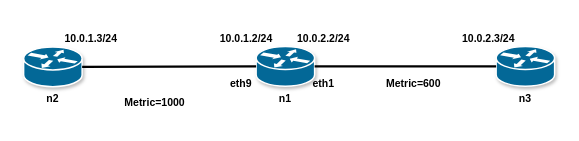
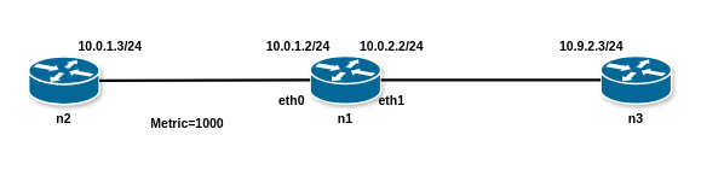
  <mxCell id="0" />
  <mxCell id="1" parent="0" />
  <mxCell id="2" value="" style="shape=mxgraph.cisco.routers.router;html=1;pointerEvents=1;dashed=0;fillColor=#036897;strokeColor=#ffffff;strokeWidth=2;verticalLabelPosition=bottom;verticalAlign=top;align=center;outlineConnect=0;shadow=1;" parent="1" vertex="1"><mxGeometry x="341" y="61.5" width="78" height="53" as="geometry" /></mxCell>
  <mxCell id="3" value="" style="shape=mxgraph.cisco.routers.router;html=1;pointerEvents=1;dashed=0;fillColor=#036897;strokeColor=#ffffff;strokeWidth=2;verticalLabelPosition=bottom;verticalAlign=top;align=center;outlineConnect=0;shadow=1;" parent="1" vertex="1"><mxGeometry x="31" y="62" width="78" height="53" as="geometry" /></mxCell>
  <mxCell id="4" value="" style="shape=mxgraph.cisco.routers.router;html=1;pointerEvents=1;dashed=0;fillColor=#036897;strokeColor=#ffffff;strokeWidth=2;verticalLabelPosition=bottom;verticalAlign=top;align=center;outlineConnect=0;shadow=1;" parent="1" vertex="1"><mxGeometry x="661" y="61.5" width="78" height="53" as="geometry" /></mxCell>
  <mxCell id="5" value="" style="endArrow=none;html=1;rounded=0;strokeWidth=3;exitX=0;exitY=0.5;exitDx=0;exitDy=0;exitPerimeter=0;entryX=1;entryY=0.5;entryDx=0;entryDy=0;entryPerimeter=0;" parent="1" source="2" target="3" edge="1"><mxGeometry width="50" height="50" relative="1" as="geometry"><mxPoint x="371" y="191" as="sourcePoint" /><mxPoint x="421" y="141" as="targetPoint" /></mxGeometry></mxCell>
  <mxCell id="6" value="" style="endArrow=none;html=1;rounded=0;strokeWidth=3;exitX=1;exitY=0.5;exitDx=0;exitDy=0;exitPerimeter=0;entryX=0;entryY=0.5;entryDx=0;entryDy=0;entryPerimeter=0;" parent="1" source="2" target="4" edge="1"><mxGeometry width="50" height="50" relative="1" as="geometry"><mxPoint x="299.64" y="78.8" as="sourcePoint" /><mxPoint x="470.36" y="18.2" as="targetPoint" /></mxGeometry></mxCell>
  <mxCell id="7" value="&lt;font style=&quot;font-size: 14px&quot;&gt;&lt;b&gt;10.0.1.2&lt;/b&gt;&lt;/font&gt;&lt;font style=&quot;font-size: 14px&quot;&gt;&lt;b&gt;/24&lt;/b&gt;&lt;/font&gt;" style="text;html=1;strokeColor=none;fillColor=none;align=center;verticalAlign=middle;whiteSpace=wrap;rounded=0;" parent="1" vertex="1"><mxGeometry x="278" y="20.5" width="100" height="60" as="geometry" /></mxCell>
  <mxCell id="8" value="&lt;font style=&quot;font-size: 14px&quot;&gt;&lt;b&gt;10.0.2.2/24&lt;/b&gt;&lt;/font&gt;" style="text;html=1;strokeColor=none;fillColor=none;align=center;verticalAlign=middle;whiteSpace=wrap;rounded=0;" parent="1" vertex="1"><mxGeometry x="381" y="21" width="100" height="60" as="geometry" /></mxCell>
- <mxCell id="9" value="&lt;font style=&quot;font-size: 14px&quot;&gt;&lt;b&gt;10.0.2.3&lt;/b&gt;&lt;/font&gt;&lt;font style=&quot;font-size: 14px&quot;&gt;&lt;b&gt;/24&lt;/b&gt;&lt;/font&gt;" style="text;html=1;strokeColor=none;fillColor=none;align=center;verticalAlign=middle;whiteSpace=wrap;rounded=0;" parent="1" vertex="1"><mxGeometry x="601" y="20.5" width="100" height="60" as="geometry" /></mxCell>
+ <mxCell id="9" value="&lt;font style=&quot;font-size: 14px&quot;&gt;&lt;b&gt;10.9.2.3&lt;/b&gt;&lt;/font&gt;&lt;font style=&quot;font-size: 14px&quot;&gt;&lt;b&gt;/24&lt;/b&gt;&lt;/font&gt;" style="text;html=1;strokeColor=none;fillColor=none;align=center;verticalAlign=middle;whiteSpace=wrap;rounded=0;" parent="1" vertex="1"><mxGeometry x="601" y="20.5" width="100" height="60" as="geometry" /></mxCell>
  <mxCell id="10" value="&lt;font style=&quot;font-size: 14px&quot;&gt;&lt;b&gt;10.0.1.3&lt;/b&gt;&lt;/font&gt;&lt;font style=&quot;font-size: 14px&quot;&gt;&lt;b&gt;/24&lt;/b&gt;&lt;/font&gt;" style="text;html=1;strokeColor=none;fillColor=none;align=center;verticalAlign=middle;whiteSpace=wrap;rounded=0;" parent="1" vertex="1"><mxGeometry x="71" y="21" width="100" height="60" as="geometry" /></mxCell>
  <mxCell id="11" value="&lt;font style=&quot;font-size: 14px&quot;&gt;&lt;b&gt;n2&lt;/b&gt;&lt;/font&gt;" style="text;html=1;strokeColor=none;fillColor=none;align=center;verticalAlign=middle;whiteSpace=wrap;rounded=0;" parent="1" vertex="1"><mxGeometry x="20" y="101" width="100" height="60" as="geometry" /></mxCell>
  <mxCell id="12" value="&lt;font style=&quot;font-size: 14px&quot;&gt;&lt;b&gt;n1&lt;/b&gt;&lt;/font&gt;" style="text;html=1;strokeColor=none;fillColor=none;align=center;verticalAlign=middle;whiteSpace=wrap;rounded=0;" parent="1" vertex="1"><mxGeometry x="330" y="100.5" width="100" height="60" as="geometry" /></mxCell>
  <mxCell id="13" value="&lt;font style=&quot;font-size: 14px&quot;&gt;&lt;b&gt;n3&lt;/b&gt;&lt;/font&gt;" style="text;html=1;strokeColor=none;fillColor=none;align=center;verticalAlign=middle;whiteSpace=wrap;rounded=0;" parent="1" vertex="1"><mxGeometry x="650" y="100.5" width="100" height="60" as="geometry" /></mxCell>
- <mxCell id="14" value="&lt;font style=&quot;font-size: 14px&quot;&gt;&lt;b&gt;Metric=600&lt;/b&gt;&lt;/font&gt;" style="text;html=1;strokeColor=none;fillColor=none;align=center;verticalAlign=middle;whiteSpace=wrap;rounded=0;" parent="1" vertex="1"><mxGeometry x="501" y="81" width="100" height="60" as="geometry" /></mxCell>
  <mxCell id="15" value="&lt;font style=&quot;font-size: 14px&quot;&gt;&lt;b&gt;Metric=1000&lt;/b&gt;&lt;/font&gt;" style="text;html=1;strokeColor=none;fillColor=none;align=center;verticalAlign=middle;whiteSpace=wrap;rounded=0;" parent="1" vertex="1"><mxGeometry x="156" y="106" width="100" height="60" as="geometry" /></mxCell>
- <mxCell id="16" value="&lt;font style=&quot;font-size: 14px&quot;&gt;&lt;b&gt;eth9&lt;/b&gt;&lt;/font&gt;" style="text;html=1;strokeColor=none;fillColor=none;align=center;verticalAlign=middle;whiteSpace=wrap;rounded=0;" parent="1" vertex="1"><mxGeometry x="271" y="81" width="100" height="60" as="geometry" /></mxCell>
+ <mxCell id="16" value="&lt;font style=&quot;font-size: 14px&quot;&gt;&lt;b&gt;eth0&lt;/b&gt;&lt;/font&gt;" style="text;html=1;strokeColor=none;fillColor=none;align=center;verticalAlign=middle;whiteSpace=wrap;rounded=0;" parent="1" vertex="1"><mxGeometry x="271" y="81" width="100" height="60" as="geometry" /></mxCell>
  <mxCell id="17" value="&lt;font style=&quot;font-size: 14px&quot;&gt;&lt;b&gt;eth1&lt;/b&gt;&lt;/font&gt;" style="text;html=1;strokeColor=none;fillColor=none;align=center;verticalAlign=middle;whiteSpace=wrap;rounded=0;" parent="1" vertex="1"><mxGeometry x="381" y="81" width="100" height="60" as="geometry" /></mxCell>
